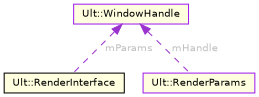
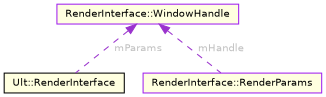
  digraph {
    node [color=purple fillcolor=lightyellow fontname=Helvetica fontsize=10 shape=box style=filled]
    edge [color=darkorchid3 dir=back fontcolor=grey fontname=Helvetica fontsize=10 labelfontname=Helvetica labelfontsize=10 style=dashed]
    n1 [color=black fontcolor=black height=0.2 label="Ult::RenderInterface" width=0.4]
-   n2 [height=0.2 label="Ult::RenderParams" width=0.4]
-   n3 [height=0.2 label="Ult::WindowHandle" width=0.4]
+   n2 [height=0.2 label="RenderInterface::RenderParams" width=0.4]
+   n3 [height=0.2 label="RenderInterface::WindowHandle" width=0.4]
    n3 -> n1 [label=" mParams"]
    n3 -> n2 [label=" mHandle"]
  }
